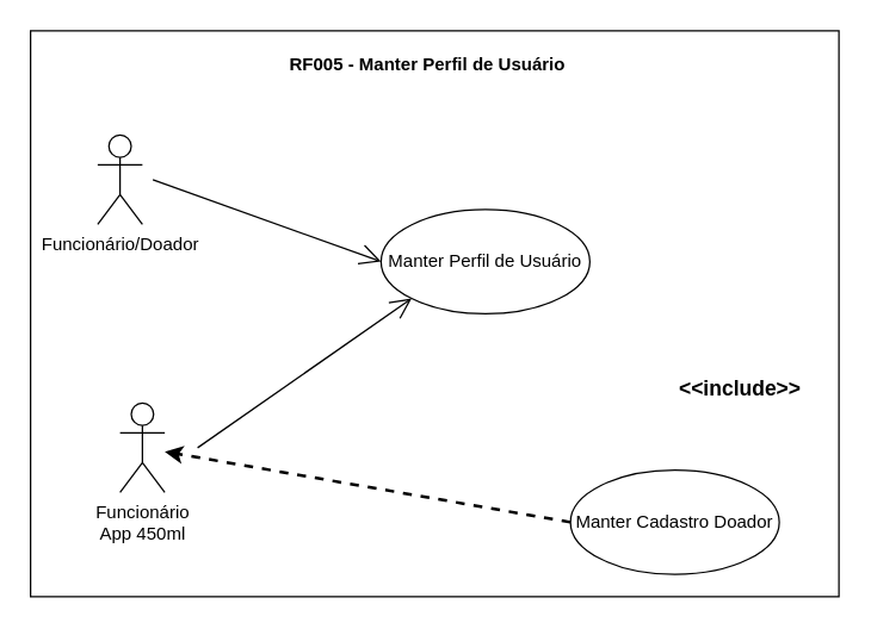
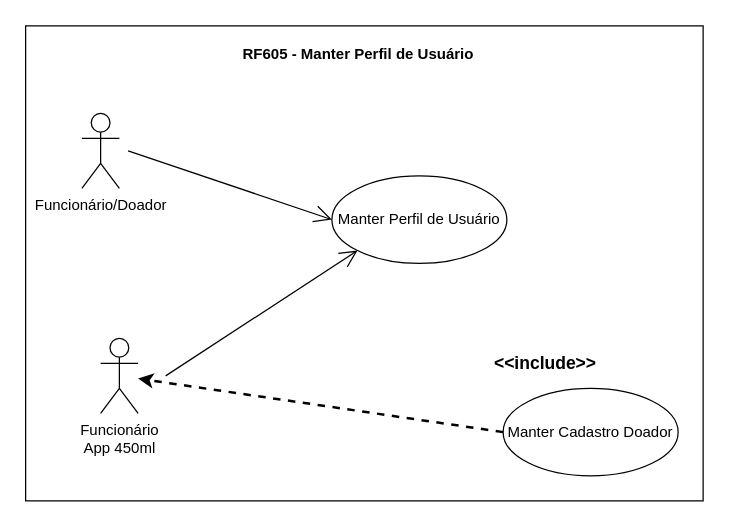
  <mxCell id="0" />
  <mxCell id="1" parent="0" />
- <mxCell id="2" value="&lt;b&gt;RF005 - Manter Perfil de Usuário&lt;/b&gt;&lt;b&gt;&lt;br&gt;&lt;/b&gt;&lt;b&gt;&amp;nbsp;&lt;/b&gt;" style="text;html=1;strokeColor=none;fillColor=none;align=left;verticalAlign=middle;whiteSpace=wrap;rounded=0;" parent="1" vertex="1"><mxGeometry x="192" y="40" width="340" height="20" as="geometry" /></mxCell>
+ <mxCell id="2" value="&lt;b&gt;RF605 - Manter Perfil de Usuário&lt;/b&gt;&lt;b&gt;&lt;br&gt;&lt;/b&gt;&lt;b&gt;&amp;nbsp;&lt;/b&gt;" style="text;html=1;strokeColor=none;fillColor=none;align=left;verticalAlign=middle;whiteSpace=wrap;rounded=0;" parent="1" vertex="1"><mxGeometry x="192" y="40" width="340" height="20" as="geometry" /></mxCell>
  <mxCell id="3" value="Funcionário/Doador" style="shape=umlActor;verticalLabelPosition=bottom;labelBackgroundColor=#ffffff;verticalAlign=top;html=1;" parent="1" vertex="1"><mxGeometry x="65" y="90" width="30" height="60" as="geometry" /></mxCell>
- <mxCell id="4" value="Manter Perfil de Usuário" style="ellipse;whiteSpace=wrap;html=1;fillColor=none;" parent="1" vertex="1"><mxGeometry x="255" y="140" width="140" height="70" as="geometry" /></mxCell>
- <mxCell id="5" value="Manter Cadastro Doador" style="ellipse;whiteSpace=wrap;html=1;fillColor=none;" parent="1" vertex="1"><mxGeometry x="382" y="315" width="140" height="70" as="geometry" /></mxCell>
+ <mxCell id="4" value="Manter Perfil de Usuário" style="ellipse;whiteSpace=wrap;html=1;fillColor=none;" parent="1" vertex="1"><mxGeometry x="265" y="140" width="140" height="70" as="geometry" /></mxCell>
+ <mxCell id="5" value="Manter Cadastro Doador" style="ellipse;whiteSpace=wrap;html=1;fillColor=none;" parent="1" vertex="1"><mxGeometry x="402" y="310" width="140" height="70" as="geometry" /></mxCell>
  <mxCell id="6" style="edgeStyle=none;rounded=1;orthogonalLoop=1;jettySize=auto;html=1;dashed=1;startArrow=none;startFill=0;strokeWidth=2;exitX=0;exitY=0.5;exitDx=0;exitDy=0;" edge="1" parent="1" source="5" target="9"><mxGeometry relative="1" as="geometry"><mxPoint x="467" y="270" as="targetPoint" /><mxPoint x="467" y="360" as="sourcePoint" /></mxGeometry></mxCell>
- <mxCell id="7" value="&amp;lt;&amp;lt;include&amp;gt;&amp;gt;" style="text;html=1;strokeColor=none;fillColor=none;align=center;verticalAlign=middle;whiteSpace=wrap;rounded=0;fontSize=14;fontStyle=1" vertex="1" parent="1"><mxGeometry x="450" y="250" width="92" height="20" as="geometry" /></mxCell>
+ <mxCell id="7" value="&amp;lt;&amp;lt;include&amp;gt;&amp;gt;" style="text;html=1;strokeColor=none;fillColor=none;align=center;verticalAlign=middle;whiteSpace=wrap;rounded=0;fontSize=14;fontStyle=1" vertex="1" parent="1"><mxGeometry x="390" y="280" width="92" height="20" as="geometry" /></mxCell>
  <mxCell id="8" value="" style="endArrow=open;endFill=1;endSize=12;html=1;entryX=0;entryY=0.5;entryDx=0;entryDy=0;" edge="1" parent="1" target="4"><mxGeometry width="160" relative="1" as="geometry"><mxPoint x="102" y="120" as="sourcePoint" /><mxPoint x="197" y="400" as="targetPoint" /></mxGeometry></mxCell>
  <mxCell id="9" value="Funcionário&lt;br&gt;App 450ml" style="shape=umlActor;verticalLabelPosition=bottom;labelBackgroundColor=#ffffff;verticalAlign=top;html=1;" vertex="1" parent="1"><mxGeometry x="80" y="270" width="30" height="60" as="geometry" /></mxCell>
  <mxCell id="10" value="" style="endArrow=open;endFill=1;endSize=12;html=1;entryX=0;entryY=1;entryDx=0;entryDy=0;" edge="1" parent="1" target="4"><mxGeometry width="160" relative="1" as="geometry"><mxPoint x="132" y="300" as="sourcePoint" /><mxPoint x="355" y="405" as="targetPoint" /></mxGeometry></mxCell>
  <mxCell id="11" value="" style="rounded=0;whiteSpace=wrap;html=1;fillColor=none;" vertex="1" parent="1"><mxGeometry x="20" y="20" width="542" height="380" as="geometry" /></mxCell>
